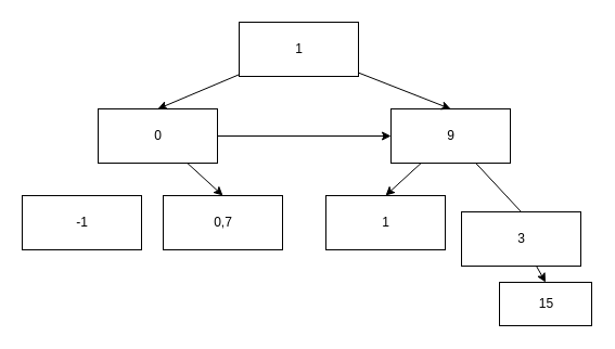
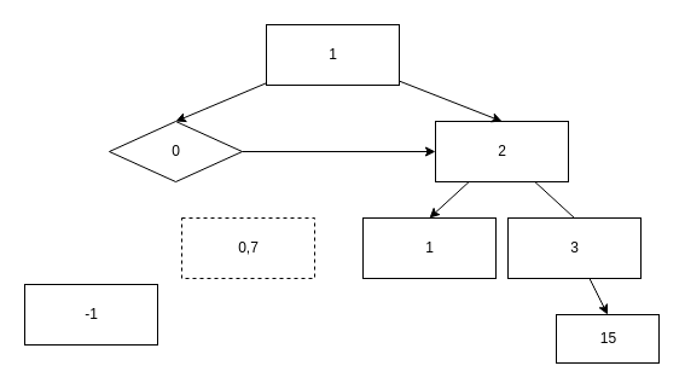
  <mxCell id="0" />
  <mxCell id="1" parent="0" />
  <mxCell id="2" value="15" style="html=1;" vertex="1" parent="1"><mxGeometry x="460" y="260" width="85" height="40" as="geometry" /></mxCell>
  <mxCell id="3" style="edgeStyle=none;html=1;entryX=0.5;entryY=0;entryDx=0;entryDy=0;" edge="1" parent="1" source="4" target="2"><mxGeometry relative="1" as="geometry" /></mxCell>
- <mxCell id="4" value="3" style="html=1;" vertex="1" parent="1"><mxGeometry x="425" y="195" width="110" height="50" as="geometry" /></mxCell>
+ <mxCell id="4" value="3" style="html=1;" vertex="1" parent="1"><mxGeometry x="420" y="180" width="110" height="50" as="geometry" /></mxCell>
  <mxCell id="5" value="1" style="html=1;" vertex="1" parent="1"><mxGeometry x="300" y="180" width="110" height="50" as="geometry" /></mxCell>
- <mxCell id="6" value="0,7" style="html=1;" vertex="1" parent="1"><mxGeometry x="150" y="180" width="110" height="50" as="geometry" /></mxCell>
- <mxCell id="7" value="-1" style="html=1;" vertex="1" parent="1"><mxGeometry x="20" y="180" width="110" height="50" as="geometry" /></mxCell>
+ <mxCell id="6" value="0,7" style="html=1;dashed=1;" vertex="1" parent="1"><mxGeometry x="150" y="180" width="110" height="50" as="geometry" /></mxCell>
+ <mxCell id="7" value="-1" style="html=1;" vertex="1" parent="1"><mxGeometry x="20" y="235" width="110" height="50" as="geometry" /></mxCell>
  <mxCell id="8" style="edgeStyle=none;html=1;entryX=0.5;entryY=0;entryDx=0;entryDy=0;" edge="1" parent="1" source="10" target="5"><mxGeometry relative="1" as="geometry" /></mxCell>
  <mxCell id="9" style="edgeStyle=none;html=1;entryX=0.5;entryY=0;entryDx=0;entryDy=0;endArrow=none;" edge="1" parent="1" source="10" target="4"><mxGeometry relative="1" as="geometry" /></mxCell>
- <mxCell id="10" value="9" style="html=1;" vertex="1" parent="1"><mxGeometry x="360" y="100" width="110" height="50" as="geometry" /></mxCell>
+ <mxCell id="10" value="2" style="html=1;" vertex="1" parent="1"><mxGeometry x="360" y="100" width="110" height="50" as="geometry" /></mxCell>
  <mxCell id="11" style="edgeStyle=none;html=1;" edge="1" parent="1" source="13" target="10"><mxGeometry relative="1" as="geometry" /></mxCell>
- <mxCell id="12" style="edgeStyle=none;html=1;entryX=0.5;entryY=0;entryDx=0;entryDy=0;" edge="1" parent="1" source="13" target="6"><mxGeometry relative="1" as="geometry" /></mxCell>
- <mxCell id="13" value="0" style="html=1;" vertex="1" parent="1"><mxGeometry x="90" y="100" width="110" height="50" as="geometry" /></mxCell>
+ <mxCell id="13" value="0" style="rhombus;html=1;" vertex="1" parent="1"><mxGeometry x="90" y="100" width="110" height="50" as="geometry" /></mxCell>
  <mxCell id="14" style="edgeStyle=none;html=1;entryX=0.5;entryY=0;entryDx=0;entryDy=0;" edge="1" parent="1" source="16" target="10"><mxGeometry relative="1" as="geometry" /></mxCell>
  <mxCell id="15" style="edgeStyle=none;html=1;entryX=0.5;entryY=0;entryDx=0;entryDy=0;" edge="1" parent="1" source="16" target="13"><mxGeometry relative="1" as="geometry" /></mxCell>
  <mxCell id="16" value="1" style="html=1;" vertex="1" parent="1"><mxGeometry x="220" y="20" width="110" height="50" as="geometry" /></mxCell>
